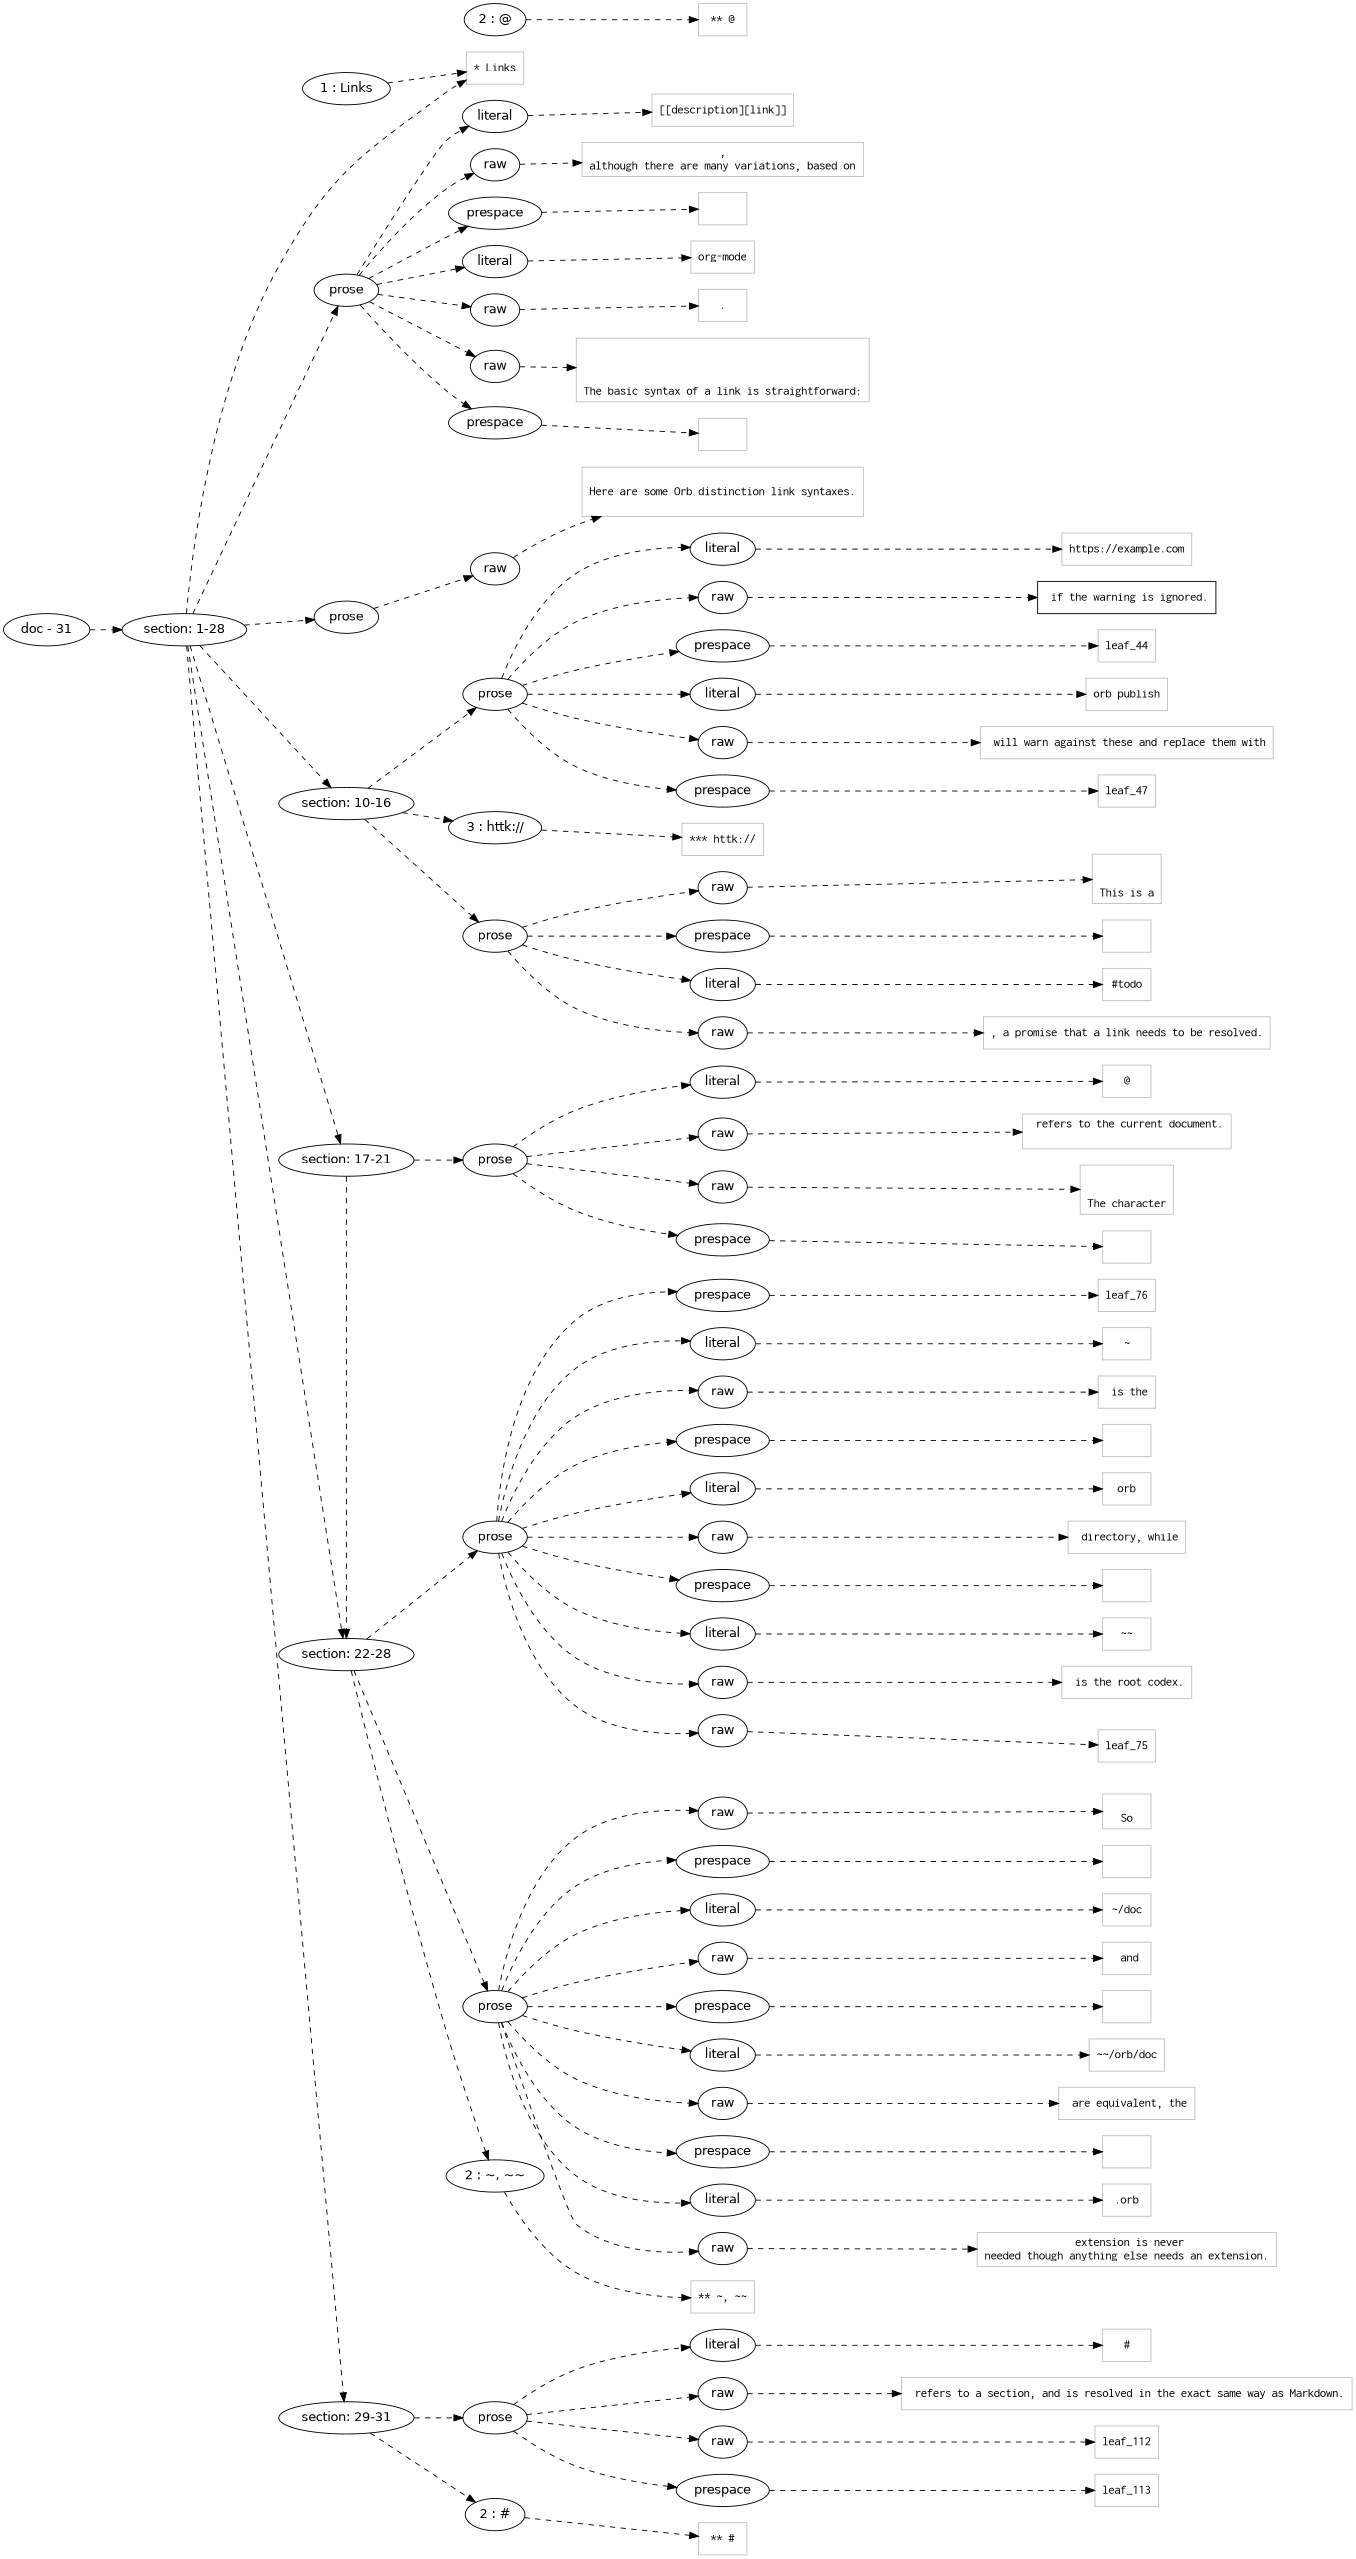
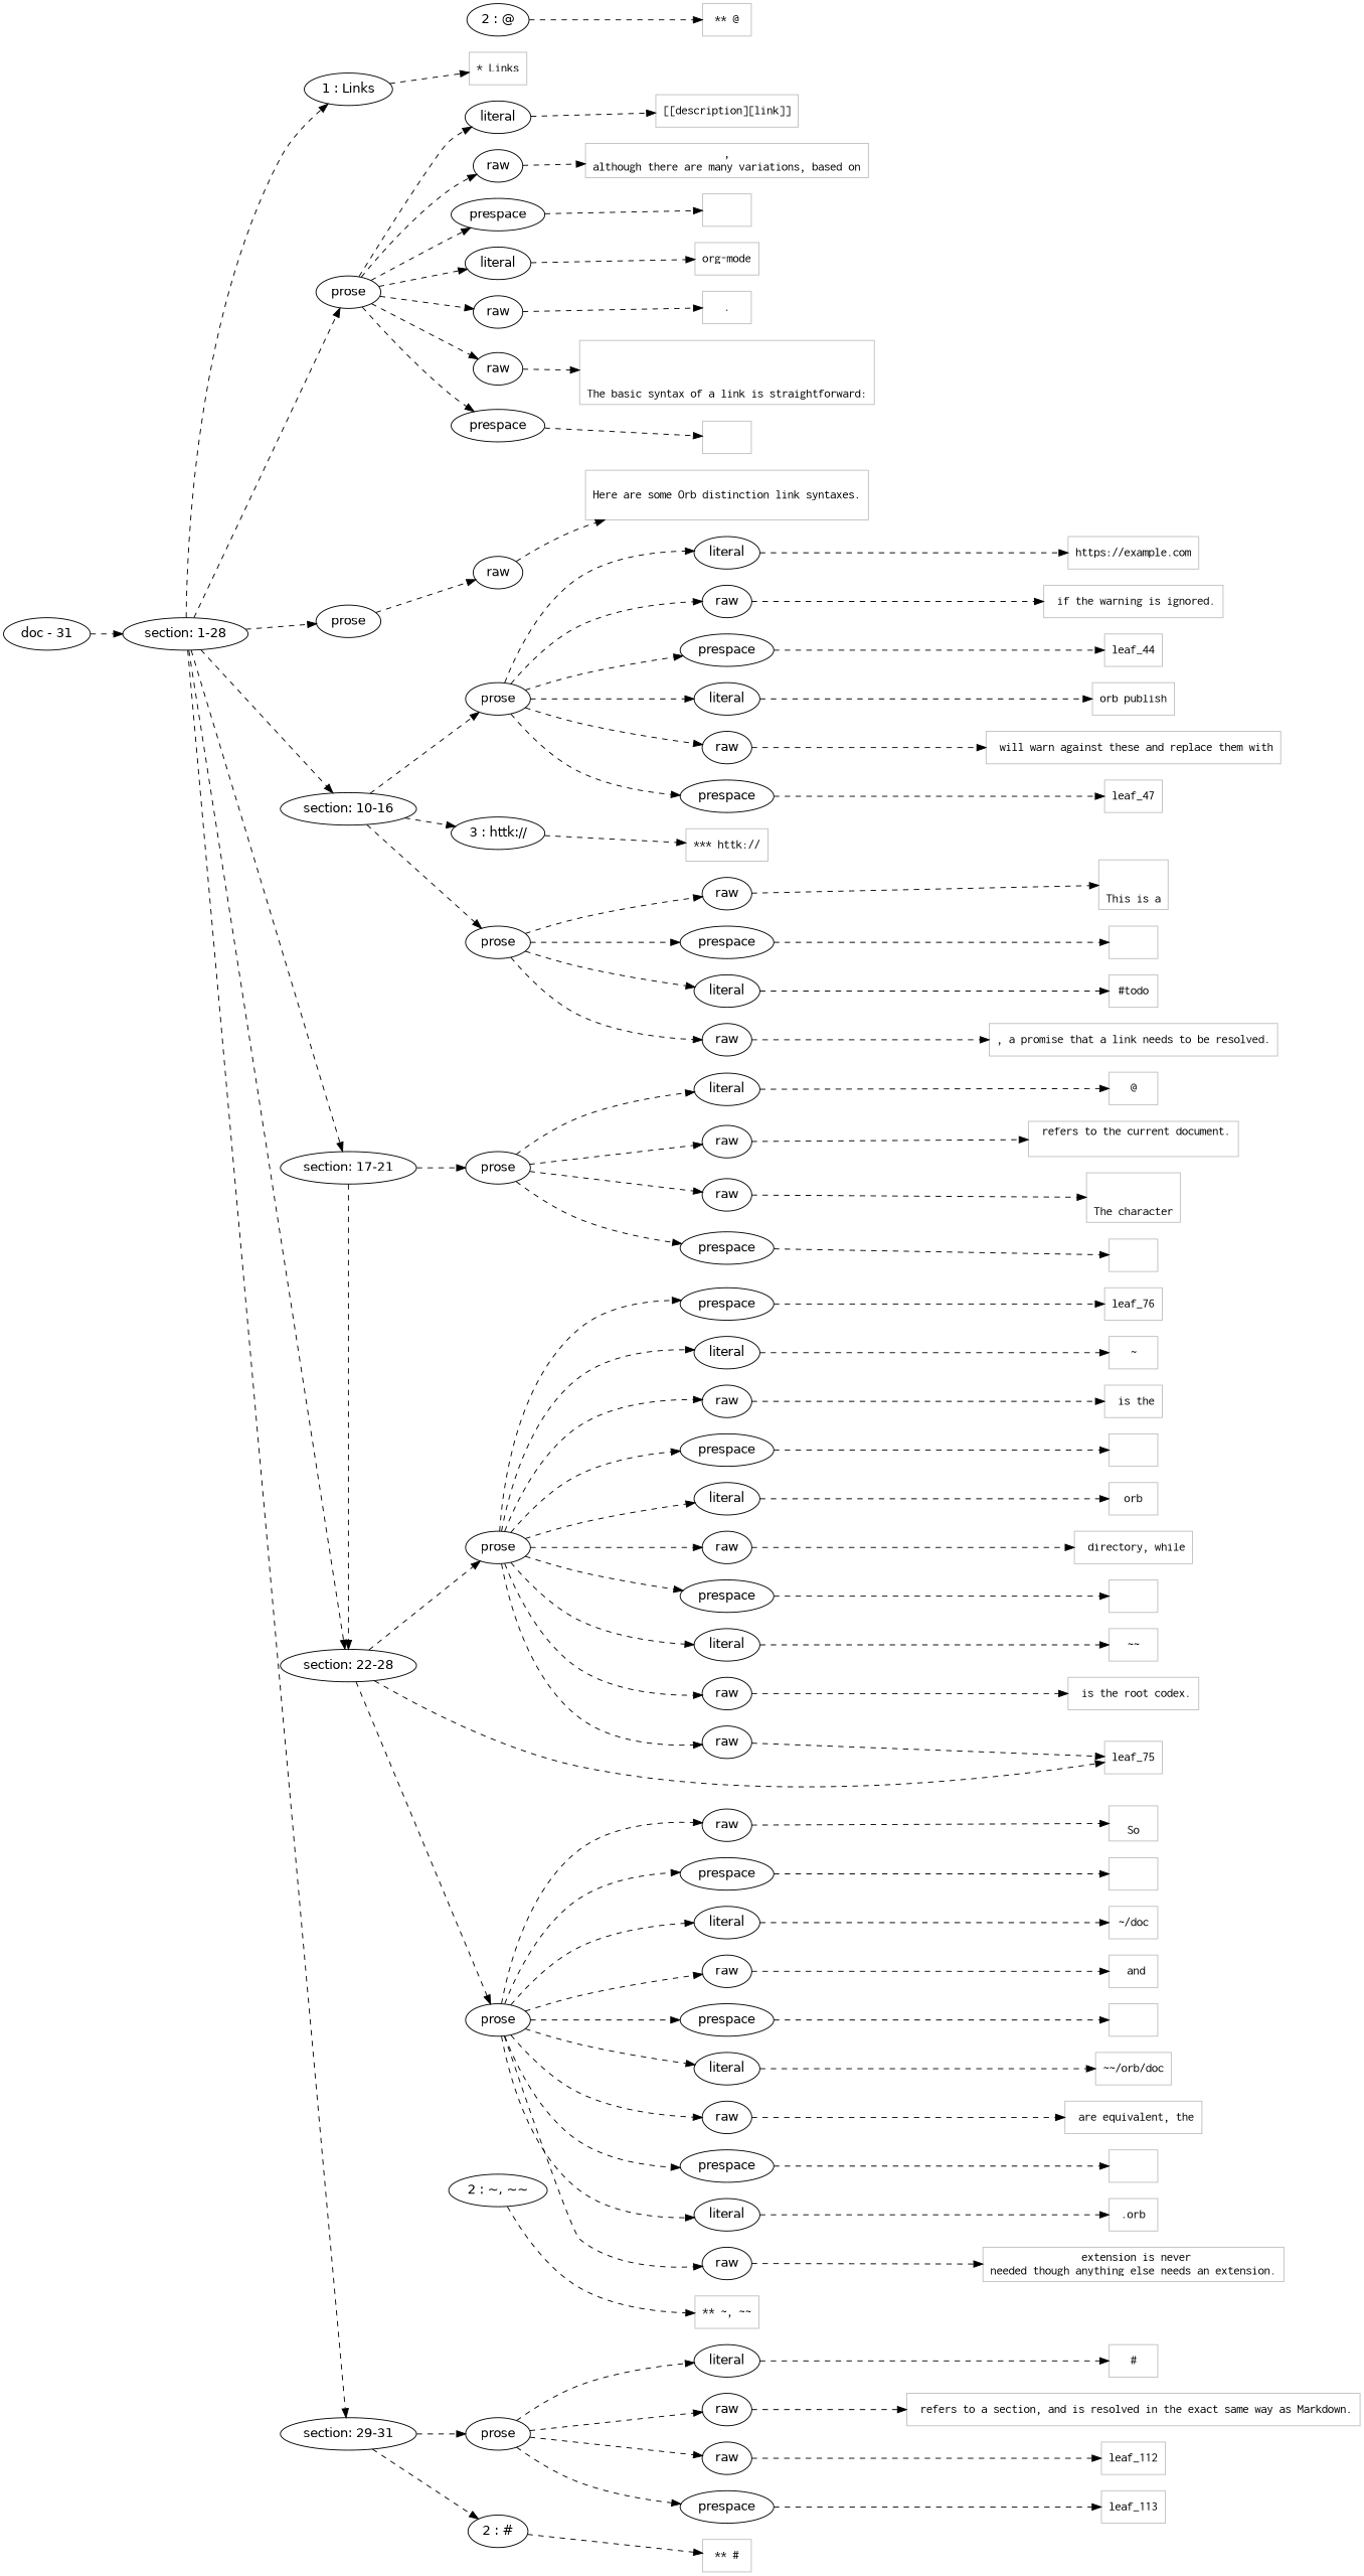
  digraph {
    rankdir=LR
    node [fontname=Helvetica]
    edge [style=dashed]
    n1 [label="section: 1-28"]
    n2 [label="1 : Links"]
    n3 [label=prose]
    n4 [label=prose]
    n5 [label="section: 10-16"]
    n6 [label="section: 17-21"]
    n7 [label="section: 22-28"]
    n8 [label="section: 29-31"]
    n9 [label=raw]
    n10 [label=prespace]
    n11 [label=literal]
    n12 [label=raw]
    n13 [label=prespace]
    n14 [label=literal]
    n15 [label=raw]
    n16 [label=raw]
    n17 [label="3 : httk://"]
    n18 [label=prose]
    n19 [label=prose]
    n20 [label=raw]
    n21 [label=prespace]
    n22 [label=literal]
    n23 [label=raw]
    n24 [label=prespace]
    n25 [label=literal]
    n26 [label=raw]
    n27 [label=prespace]
    n28 [label=literal]
    n29 [label=raw]
    n30 [label="2 : @"]
    n31 [label=prose]
    n32 [label=raw]
    n33 [label=prespace]
    n34 [label=literal]
    n35 [label=raw]
    n36 [label="2 : ~, ~~"]
    n37 [label=prose]
    n38 [label=prose]
    n39 [label=raw]
    n40 [label=prespace]
    n41 [label=literal]
    n42 [label=raw]
    n43 [label=prespace]
    n44 [label=literal]
    n45 [label=raw]
    n46 [label=prespace]
    n47 [label=literal]
    n48 [label=raw]
    n49 [label=raw]
    n50 [label=prespace]
    n51 [label=literal]
    n52 [label=raw]
    n53 [label=prespace]
    n54 [label=literal]
    n55 [label=raw]
    n56 [label=prespace]
    n57 [label=literal]
    n58 [label=raw]
    n59 [label="2 : #"]
    n60 [label=prose]
    n61 [label=raw]
    n62 [label=prespace]
    n63 [label=literal]
    n64 [label=raw]
    n65 [color=Gray fontname=Inconsolata label="* Links" shape=rectangle]
    n66 [color=Gray fontname=Inconsolata label="\n\n\nThe basic syntax of a link is straightforward:" shape=rectangle]
    n67 [color=Gray fontname=Inconsolata label=" " shape=rectangle]
    n68 [color=Gray fontname=Inconsolata label="[[description][link]]" shape=rectangle]
    n69 [color=Gray fontname=Inconsolata label=",\nalthough there are many variations, based on" shape=rectangle]
    n70 [color=Gray fontname=Inconsolata label=" " shape=rectangle]
    n71 [color=Gray fontname=Inconsolata label="org-mode" shape=rectangle]
    n72 [color=Gray fontname=Inconsolata label=".\n" shape=rectangle]
    n73 [color=Gray fontname=Inconsolata label="\nHere are some Orb distinction link syntaxes.\n\n" shape=rectangle]
    n74 [color=Gray fontname=Inconsolata label="*** httk://" shape=rectangle]
    n75 [color=Gray fontname=Inconsolata label="\n\nThis is a" shape=rectangle]
    n76 [color=Gray fontname=Inconsolata label=" " shape=rectangle]
    n77 [color=Gray fontname=Inconsolata label="#todo" shape=rectangle]
    n78 [color=Gray fontname=Inconsolata label=", a promise that a link needs to be resolved.\n" shape=rectangle]
    leaf_44 [color=Gray fontname=Inconsolata shape=rectangle]
    n80 [color=Gray fontname=Inconsolata label="orb publish" shape=rectangle]
    n81 [color=Gray fontname=Inconsolata label=" will warn against these and replace them with" shape=rectangle]
    leaf_47 [color=Gray fontname=Inconsolata shape=rectangle]
    n83 [color=Gray fontname=Inconsolata label="https://example.com" shape=rectangle]
-   n84 [color=black fontname=Inconsolata label=" if the warning is ignored.\n" shape=rectangle]
+   n84 [color=Gray fontname=Inconsolata label=" if the warning is ignored.\n" shape=rectangle]
    n85 [color=Gray fontname=Inconsolata label="** @" shape=rectangle]
    n86 [color=Gray fontname=Inconsolata label="\n\nThe character" shape=rectangle]
    n87 [color=Gray fontname=Inconsolata label=" " shape=rectangle]
    n88 [color=Gray fontname=Inconsolata label="@" shape=rectangle]
    n89 [color=Gray fontname=Inconsolata label=" refers to the current document.\n\n" shape=rectangle]
    n90 [color=Gray fontname=Inconsolata label="** ~, ~~" shape=rectangle]
    leaf_75 [color=Gray fontname=Inconsolata shape=rectangle]
    leaf_76 [color=Gray fontname=Inconsolata shape=rectangle]
    n93 [color=Gray fontname=Inconsolata label="~" shape=rectangle]
    n94 [color=Gray fontname=Inconsolata label=" is the" shape=rectangle]
    n95 [color=Gray fontname=Inconsolata label=" " shape=rectangle]
    n96 [color=Gray fontname=Inconsolata label=orb shape=rectangle]
    n97 [color=Gray fontname=Inconsolata label=" directory, while" shape=rectangle]
    n98 [color=Gray fontname=Inconsolata label=" " shape=rectangle]
    n99 [color=Gray fontname=Inconsolata label="~~" shape=rectangle]
    n100 [color=Gray fontname=Inconsolata label=" is the root codex.\n" shape=rectangle]
    n101 [color=Gray fontname=Inconsolata label="\nSo" shape=rectangle]
    n102 [color=Gray fontname=Inconsolata label=" " shape=rectangle]
    n103 [color=Gray fontname=Inconsolata label="~/doc" shape=rectangle]
    n104 [color=Gray fontname=Inconsolata label=" and" shape=rectangle]
    n105 [color=Gray fontname=Inconsolata label=" " shape=rectangle]
    n106 [color=Gray fontname=Inconsolata label="~~/orb/doc" shape=rectangle]
    n107 [color=Gray fontname=Inconsolata label=" are equivalent, the" shape=rectangle]
    n108 [color=Gray fontname=Inconsolata label=" " shape=rectangle]
    n109 [color=Gray fontname=Inconsolata label=".orb" shape=rectangle]
    n110 [color=Gray fontname=Inconsolata label=" extension is never\nneeded though anything else needs an extension.\n" shape=rectangle]
    n111 [color=Gray fontname=Inconsolata label="** #" shape=rectangle]
    leaf_112 [color=Gray fontname=Inconsolata shape=rectangle]
    leaf_113 [color=Gray fontname=Inconsolata shape=rectangle]
    n114 [color=Gray fontname=Inconsolata label="#" shape=rectangle]
    n115 [color=Gray fontname=Inconsolata label=" refers to a section, and is resolved in the exact same way as Markdown." shape=rectangle]
    n116 [label="doc - 31"]
    subgraph sub_1 {
      rank=same
      n1
    }
    subgraph sub_2 {
      rank=same
      n2
      n3
      n4
      n5
      n6
      n7
      n8
    }
    subgraph sub_3 {
      rank=same
      n9
      n10
      n11
      n12
      n13
      n14
      n15
    }
    subgraph sub_4 {
      rank=same
      n16
    }
    subgraph sub_5 {
      rank=same
      n17
      n18
      n19
    }
    subgraph sub_6 {
      rank=same
      n20
      n21
      n22
      n23
    }
    subgraph sub_7 {
      rank=same
      n24
      n25
      n26
      n27
      n28
      n29
    }
    subgraph sub_8 {
      rank=same
      n30
      n31
    }
    subgraph sub_9 {
      rank=same
      n32
      n33
      n34
      n35
    }
    subgraph sub_10 {
      rank=same
      n36
      n37
      n38
    }
    subgraph sub_11 {
      rank=same
      n39
      n40
      n41
      n42
      n43
      n44
      n45
      n46
      n47
      n48
    }
    subgraph sub_12 {
      rank=same
      n49
      n50
      n51
      n52
      n53
      n54
      n55
      n56
      n57
      n58
    }
    subgraph sub_13 {
      rank=same
      n59
      n60
    }
    subgraph sub_14 {
      rank=same
      n61
      n62
      n63
      n64
    }
-   n1 -> n65
+   n1 -> n2
    n1 -> n3
    n1 -> n4
    n1 -> n5
    n1 -> n6
    n1 -> n7
    n1 -> n8
    n2 -> n65
    n3 -> n9
    n3 -> n10
    n3 -> n11
    n3 -> n12
    n3 -> n13
    n3 -> n14
    n3 -> n15
    n4 -> n16
    n5 -> n17
    n5 -> n18
    n5 -> n19
    n6 -> n7
    n6 -> n31
-   n7 -> n36
+   n7 -> leaf_75
    n7 -> n37
    n7 -> n38
    n8 -> n59
    n8 -> n60
    n9 -> n66
    n10 -> n67
    n11 -> n68
    n12 -> n69
    n13 -> n70
    n14 -> n71
    n15 -> n72
    n16 -> n73
    n17 -> n74
    n18 -> n20
    n18 -> n21
    n18 -> n22
    n18 -> n23
    n19 -> n24
    n19 -> n25
    n19 -> n26
    n19 -> n27
    n19 -> n28
    n19 -> n29
    n20 -> n75
    n21 -> n76
    n22 -> n77
    n23 -> n78
    n24 -> leaf_44
    n25 -> n80
    n26 -> n81
    n27 -> leaf_47
    n28 -> n83
    n29 -> n84
    n30 -> n85
    n31 -> n32
    n31 -> n33
    n31 -> n34
    n31 -> n35
    n32 -> n86
    n33 -> n87
    n34 -> n88
    n35 -> n89
    n36 -> n90
    n37 -> n39
    n37 -> n40
    n37 -> n41
    n37 -> n42
    n37 -> n43
    n37 -> n44
    n37 -> n45
    n37 -> n46
    n37 -> n47
    n37 -> n48
    n38 -> n49
    n38 -> n50
    n38 -> n51
    n38 -> n52
    n38 -> n53
    n38 -> n54
    n38 -> n55
    n38 -> n56
    n38 -> n57
    n38 -> n58
    n39 -> leaf_75
    n40 -> leaf_76
    n41 -> n93
    n42 -> n94
    n43 -> n95
    n44 -> n96
    n45 -> n97
    n46 -> n98
    n47 -> n99
    n48 -> n100
    n49 -> n101
    n50 -> n102
    n51 -> n103
    n52 -> n104
    n53 -> n105
    n54 -> n106
    n55 -> n107
    n56 -> n108
    n57 -> n109
    n58 -> n110
    n59 -> n111
    n60 -> n61
    n60 -> n62
    n60 -> n63
    n60 -> n64
    n61 -> leaf_112
    n62 -> leaf_113
    n63 -> n114
    n64 -> n115
    n116 -> n1
  }
